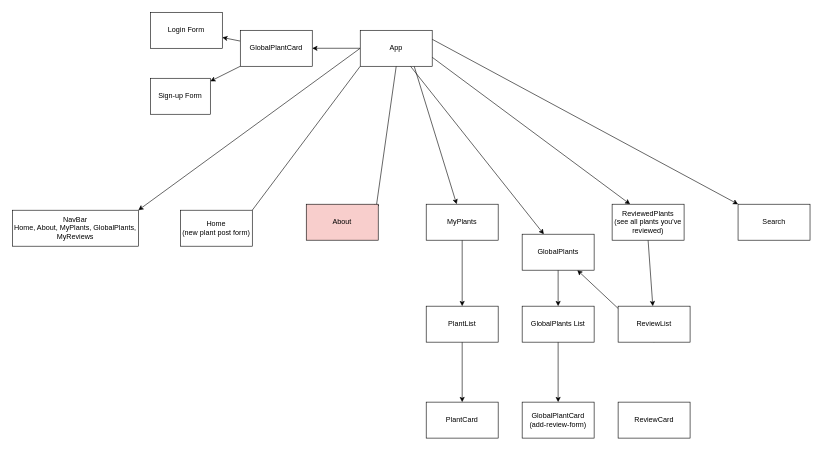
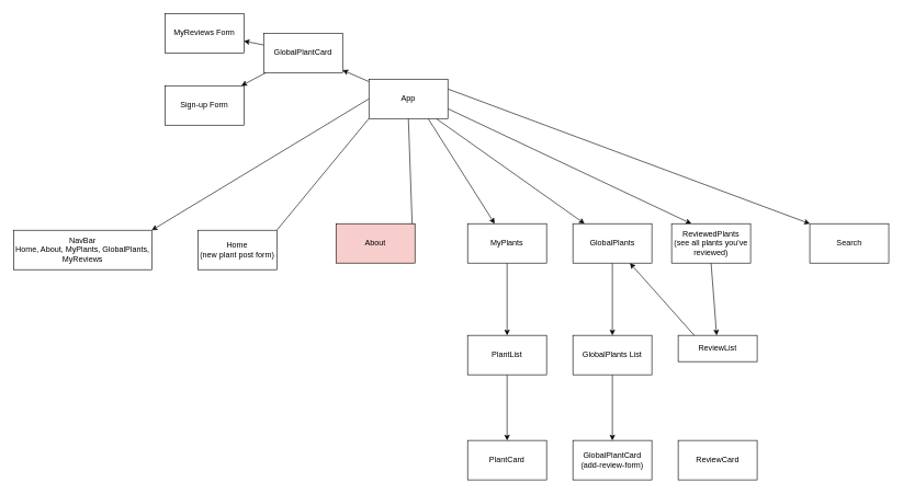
  <mxCell id="0" />
  <mxCell id="1" parent="0" />
  <mxCell id="2" style="edgeStyle=none;html=1;exitX=0;exitY=1;exitDx=0;exitDy=0;entryX=1;entryY=0;entryDx=0;entryDy=0;endArrow=none;" parent="1" source="10" target="11" edge="1"><mxGeometry relative="1" as="geometry" /></mxCell>
  <mxCell id="3" style="edgeStyle=none;html=1;exitX=0.5;exitY=1;exitDx=0;exitDy=0;entryX=0.967;entryY=0.15;entryDx=0;entryDy=0;entryPerimeter=0;" parent="1" source="10" target="12" edge="1"><mxGeometry relative="1" as="geometry" /></mxCell>
  <mxCell id="4" style="edgeStyle=none;html=1;exitX=0;exitY=0.5;exitDx=0;exitDy=0;entryX=1;entryY=0;entryDx=0;entryDy=0;" parent="1" source="10" target="24" edge="1"><mxGeometry relative="1" as="geometry" /></mxCell>
  <mxCell id="5" style="edgeStyle=none;html=1;exitX=1;exitY=0.25;exitDx=0;exitDy=0;entryX=0;entryY=0;entryDx=0;entryDy=0;" parent="1" source="10" target="23" edge="1"><mxGeometry relative="1" as="geometry" /></mxCell>
  <mxCell id="6" style="edgeStyle=none;html=1;exitX=1;exitY=0.75;exitDx=0;exitDy=0;entryX=0.25;entryY=0;entryDx=0;entryDy=0;" parent="1" source="10" target="16" edge="1"><mxGeometry relative="1" as="geometry" /></mxCell>
  <mxCell id="7" style="edgeStyle=none;html=1;exitX=0.75;exitY=1;exitDx=0;exitDy=0;" parent="1" source="10" target="14" edge="1"><mxGeometry relative="1" as="geometry" /></mxCell>
  <mxCell id="8" style="edgeStyle=none;html=1;" edge="1" parent="1" source="10" target="26"><mxGeometry relative="1" as="geometry" /></mxCell>
  <mxCell id="9" value="" style="edgeStyle=none;html=1;" edge="1" parent="1" source="10" target="32"><mxGeometry relative="1" as="geometry" /></mxCell>
- <mxCell id="10" value="App" style="rounded=0;whiteSpace=wrap;html=1;" parent="1" vertex="1"><mxGeometry x="600" y="50" width="120" height="60" as="geometry" /></mxCell>
+ <mxCell id="10" value="App" style="rounded=0;whiteSpace=wrap;html=1;" parent="1" vertex="1"><mxGeometry x="560" y="120" width="120" height="60" as="geometry" /></mxCell>
  <mxCell id="11" value="Home&lt;br&gt;(new plant post form)" style="rounded=0;whiteSpace=wrap;html=1;" parent="1" vertex="1"><mxGeometry x="300" y="350" width="120" height="60" as="geometry" /></mxCell>
  <mxCell id="12" value="About" style="rounded=0;whiteSpace=wrap;html=1;fillColor=#f8cecc;" parent="1" vertex="1"><mxGeometry x="510" y="340" width="120" height="60" as="geometry" /></mxCell>
  <mxCell id="13" style="edgeStyle=none;html=1;exitX=0.5;exitY=1;exitDx=0;exitDy=0;entryX=0.5;entryY=0;entryDx=0;entryDy=0;" parent="1" source="14" target="18" edge="1"><mxGeometry relative="1" as="geometry" /></mxCell>
  <mxCell id="14" value="MyPlants" style="rounded=0;whiteSpace=wrap;html=1;" parent="1" vertex="1"><mxGeometry x="710" y="340" width="120" height="60" as="geometry" /></mxCell>
  <mxCell id="15" style="edgeStyle=none;html=1;exitX=0.5;exitY=1;exitDx=0;exitDy=0;" parent="1" source="16" target="21" edge="1"><mxGeometry relative="1" as="geometry" /></mxCell>
  <mxCell id="16" value="ReviewedPlants&lt;br&gt;(see all plants you've reviewed)" style="rounded=0;whiteSpace=wrap;html=1;" parent="1" vertex="1"><mxGeometry x="1020" y="340" width="120" height="60" as="geometry" /></mxCell>
  <mxCell id="17" style="edgeStyle=none;html=1;exitX=0.5;exitY=1;exitDx=0;exitDy=0;entryX=0.5;entryY=0;entryDx=0;entryDy=0;" parent="1" source="18" target="19" edge="1"><mxGeometry relative="1" as="geometry" /></mxCell>
  <mxCell id="18" value="PlantList" style="rounded=0;whiteSpace=wrap;html=1;" parent="1" vertex="1"><mxGeometry x="710" y="510" width="120" height="60" as="geometry" /></mxCell>
  <mxCell id="19" value="PlantCard" style="rounded=0;whiteSpace=wrap;html=1;" parent="1" vertex="1"><mxGeometry x="710" y="670" width="120" height="60" as="geometry" /></mxCell>
  <mxCell id="20" style="edgeStyle=none;html=1;exitX=0.5;exitY=1;exitDx=0;exitDy=0;" parent="1" source="21" target="26" edge="1"><mxGeometry relative="1" as="geometry" /></mxCell>
- <mxCell id="21" value="ReviewList" style="rounded=0;whiteSpace=wrap;html=1;" parent="1" vertex="1"><mxGeometry x="1030" y="510" width="120" height="60" as="geometry" /></mxCell>
+ <mxCell id="21" value="ReviewList" style="rounded=0;whiteSpace=wrap;html=1;" parent="1" vertex="1"><mxGeometry x="1030" y="510" width="120" height="40" as="geometry" /></mxCell>
  <mxCell id="22" value="ReviewCard" style="rounded=0;whiteSpace=wrap;html=1;" parent="1" vertex="1"><mxGeometry x="1030" y="670" width="120" height="60" as="geometry" /></mxCell>
  <mxCell id="23" value="Search" style="rounded=0;whiteSpace=wrap;html=1;" parent="1" vertex="1"><mxGeometry x="1230" y="340" width="120" height="60" as="geometry" /></mxCell>
  <mxCell id="24" value="NavBar&lt;br&gt;Home, About, MyPlants, GlobalPlants, MyReviews" style="rounded=0;whiteSpace=wrap;html=1;" parent="1" vertex="1"><mxGeometry x="20" y="350" width="210" height="60" as="geometry" /></mxCell>
  <mxCell id="25" value="" style="edgeStyle=none;html=1;" edge="1" parent="1" source="26" target="28"><mxGeometry relative="1" as="geometry" /></mxCell>
- <mxCell id="26" value="GlobalPlants" style="rounded=0;whiteSpace=wrap;html=1;" parent="1" vertex="1"><mxGeometry x="870" y="390" width="120" height="60" as="geometry" /></mxCell>
+ <mxCell id="26" value="GlobalPlants" style="rounded=0;whiteSpace=wrap;html=1;" parent="1" vertex="1"><mxGeometry x="870" y="340" width="120" height="60" as="geometry" /></mxCell>
  <mxCell id="27" value="" style="edgeStyle=none;html=1;" edge="1" parent="1" source="28" target="29"><mxGeometry relative="1" as="geometry" /></mxCell>
  <mxCell id="28" value="GlobalPlants List" style="rounded=0;whiteSpace=wrap;html=1;" vertex="1" parent="1"><mxGeometry x="870" y="510" width="120" height="60" as="geometry" /></mxCell>
  <mxCell id="29" value="GlobalPlantCard&lt;br&gt;(add-review-form)" style="rounded=0;whiteSpace=wrap;html=1;" vertex="1" parent="1"><mxGeometry x="870" y="670" width="120" height="60" as="geometry" /></mxCell>
  <mxCell id="30" value="" style="edgeStyle=none;html=1;" edge="1" parent="1" source="32" target="33"><mxGeometry relative="1" as="geometry" /></mxCell>
  <mxCell id="31" value="" style="edgeStyle=none;html=1;" edge="1" parent="1" source="32" target="34"><mxGeometry relative="1" as="geometry" /></mxCell>
  <mxCell id="32" value="GlobalPlantCard" style="rounded=0;whiteSpace=wrap;html=1;" vertex="1" parent="1"><mxGeometry x="400" y="50" width="120" height="60" as="geometry" /></mxCell>
- <mxCell id="33" value="Login Form" style="rounded=0;whiteSpace=wrap;html=1;" vertex="1" parent="1"><mxGeometry x="250" y="20" width="120" height="60" as="geometry" /></mxCell>
- <mxCell id="34" value="Sign-up Form" style="rounded=0;whiteSpace=wrap;html=1;" vertex="1" parent="1"><mxGeometry x="250" y="130" width="100" height="60" as="geometry" /></mxCell>
+ <mxCell id="33" value="MyReviews Form" style="rounded=0;whiteSpace=wrap;html=1;" vertex="1" parent="1"><mxGeometry x="250" y="20" width="120" height="60" as="geometry" /></mxCell>
+ <mxCell id="34" value="Sign-up Form" style="rounded=0;whiteSpace=wrap;html=1;" vertex="1" parent="1"><mxGeometry x="250" y="130" width="120" height="60" as="geometry" /></mxCell>
